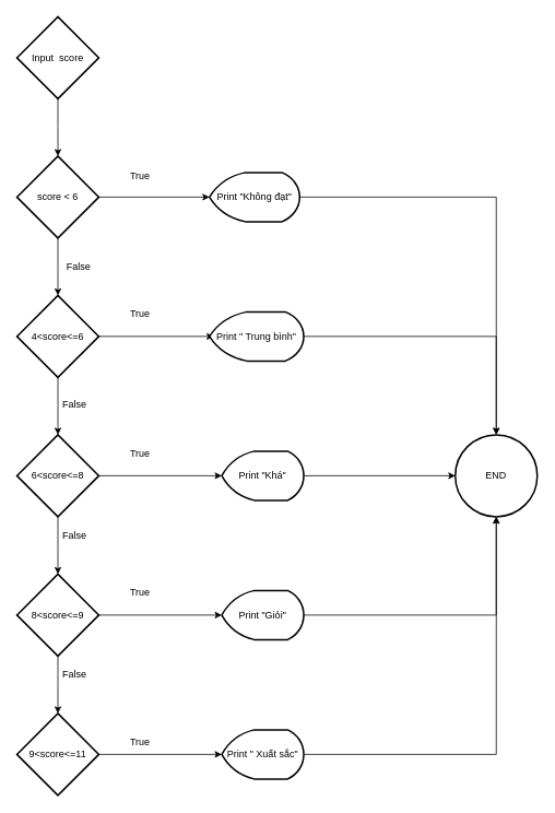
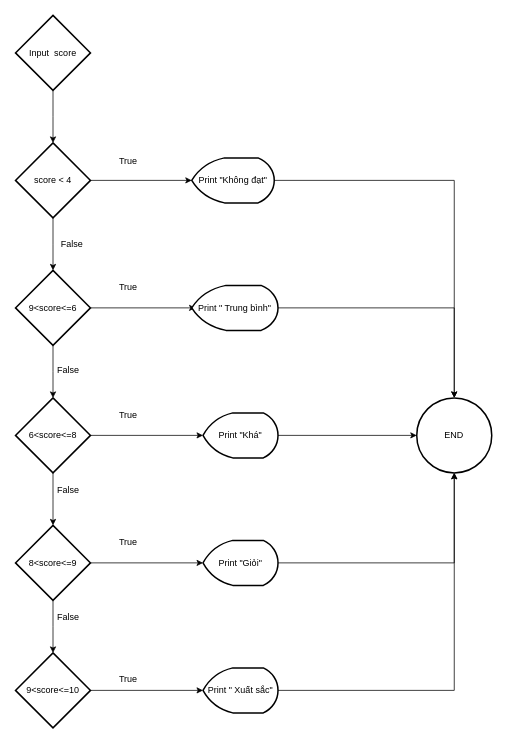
  <mxCell id="0" />
  <mxCell id="1" parent="0" />
  <mxCell id="2" style="edgeStyle=orthogonalEdgeStyle;rounded=0;orthogonalLoop=1;jettySize=auto;html=1;" edge="1" parent="1" source="3"><mxGeometry relative="1" as="geometry"><mxPoint x="70" y="190" as="targetPoint" /></mxGeometry></mxCell>
  <mxCell id="3" value="Input&amp;nbsp; score" style="rhombus;whiteSpace=wrap;html=1;absoluteArcSize=1;arcSize=14;strokeWidth=2;" vertex="1" parent="1"><mxGeometry x="20" y="20" width="100" height="100" as="geometry" /></mxCell>
  <mxCell id="4" style="edgeStyle=orthogonalEdgeStyle;rounded=0;orthogonalLoop=1;jettySize=auto;html=1;" edge="1" parent="1" source="5"><mxGeometry relative="1" as="geometry"><mxPoint x="70" y="360" as="targetPoint" /></mxGeometry></mxCell>
- <mxCell id="5" value="score &amp;lt; 6" style="strokeWidth=2;html=1;shape=mxgraph.flowchart.decision;whiteSpace=wrap;" vertex="1" parent="1"><mxGeometry x="20" y="190" width="100" height="100" as="geometry" /></mxCell>
+ <mxCell id="5" value="score &amp;lt; 4" style="strokeWidth=2;html=1;shape=mxgraph.flowchart.decision;whiteSpace=wrap;" vertex="1" parent="1"><mxGeometry x="20" y="190" width="100" height="100" as="geometry" /></mxCell>
  <mxCell id="6" value="True" style="text;html=1;align=center;verticalAlign=middle;resizable=0;points=[];autosize=1;strokeColor=none;fillColor=none;" vertex="1" parent="1"><mxGeometry x="145" y="200" width="50" height="30" as="geometry" /></mxCell>
  <mxCell id="7" style="edgeStyle=orthogonalEdgeStyle;rounded=0;orthogonalLoop=1;jettySize=auto;html=1;entryX=0.5;entryY=0;entryDx=0;entryDy=0;entryPerimeter=0;" edge="1" parent="1" source="8" target="35"><mxGeometry relative="1" as="geometry"><mxPoint x="620" y="520" as="targetPoint" /></mxGeometry></mxCell>
  <mxCell id="8" value="Print &quot;Không đạt&quot;" style="strokeWidth=2;html=1;shape=mxgraph.flowchart.display;whiteSpace=wrap;" vertex="1" parent="1"><mxGeometry x="255" y="210" width="110" height="60" as="geometry" /></mxCell>
  <mxCell id="9" value="False" style="text;html=1;align=center;verticalAlign=middle;resizable=0;points=[];autosize=1;strokeColor=none;fillColor=none;" vertex="1" parent="1"><mxGeometry x="70" y="310" width="50" height="30" as="geometry" /></mxCell>
  <mxCell id="10" style="edgeStyle=orthogonalEdgeStyle;rounded=0;orthogonalLoop=1;jettySize=auto;html=1;" edge="1" parent="1" source="12"><mxGeometry relative="1" as="geometry"><mxPoint x="260" y="410" as="targetPoint" /></mxGeometry></mxCell>
  <mxCell id="11" style="edgeStyle=orthogonalEdgeStyle;rounded=0;orthogonalLoop=1;jettySize=auto;html=1;" edge="1" parent="1" source="12"><mxGeometry relative="1" as="geometry"><mxPoint x="70" y="530" as="targetPoint" /></mxGeometry></mxCell>
- <mxCell id="12" value="4&amp;lt;score&amp;lt;=6" style="strokeWidth=2;html=1;shape=mxgraph.flowchart.decision;whiteSpace=wrap;" vertex="1" parent="1"><mxGeometry x="20" y="360" width="100" height="100" as="geometry" /></mxCell>
+ <mxCell id="12" value="9&amp;lt;score&amp;lt;=6" style="strokeWidth=2;html=1;shape=mxgraph.flowchart.decision;whiteSpace=wrap;" vertex="1" parent="1"><mxGeometry x="20" y="360" width="100" height="100" as="geometry" /></mxCell>
  <mxCell id="13" value="True" style="text;html=1;align=center;verticalAlign=middle;resizable=0;points=[];autosize=1;strokeColor=none;fillColor=none;" vertex="1" parent="1"><mxGeometry x="145" y="368" width="50" height="30" as="geometry" /></mxCell>
  <mxCell id="14" style="edgeStyle=orthogonalEdgeStyle;rounded=0;orthogonalLoop=1;jettySize=auto;html=1;entryX=0.5;entryY=0;entryDx=0;entryDy=0;entryPerimeter=0;" edge="1" parent="1" source="15" target="35"><mxGeometry relative="1" as="geometry"><mxPoint x="620" y="520" as="targetPoint" /></mxGeometry></mxCell>
  <mxCell id="15" value="Print &quot; Trung bình&quot;" style="strokeWidth=2;html=1;shape=mxgraph.flowchart.display;whiteSpace=wrap;" vertex="1" parent="1"><mxGeometry x="255" y="380" width="115" height="60" as="geometry" /></mxCell>
  <mxCell id="16" value="False" style="text;html=1;align=center;verticalAlign=middle;resizable=0;points=[];autosize=1;strokeColor=none;fillColor=none;" vertex="1" parent="1"><mxGeometry x="65" y="478" width="50" height="30" as="geometry" /></mxCell>
  <mxCell id="17" style="edgeStyle=orthogonalEdgeStyle;rounded=0;orthogonalLoop=1;jettySize=auto;html=1;" edge="1" parent="1" source="19" target="21"><mxGeometry relative="1" as="geometry"><mxPoint x="260" y="580" as="targetPoint" /></mxGeometry></mxCell>
  <mxCell id="18" style="edgeStyle=orthogonalEdgeStyle;rounded=0;orthogonalLoop=1;jettySize=auto;html=1;" edge="1" parent="1" source="19"><mxGeometry relative="1" as="geometry"><mxPoint x="70" y="700" as="targetPoint" /></mxGeometry></mxCell>
  <mxCell id="19" value="6&amp;lt;score&amp;lt;=8" style="strokeWidth=2;html=1;shape=mxgraph.flowchart.decision;whiteSpace=wrap;" vertex="1" parent="1"><mxGeometry x="20" y="530" width="100" height="100" as="geometry" /></mxCell>
  <mxCell id="20" style="edgeStyle=orthogonalEdgeStyle;rounded=0;orthogonalLoop=1;jettySize=auto;html=1;" edge="1" parent="1" source="21" target="35"><mxGeometry relative="1" as="geometry"><mxPoint x="560" y="580" as="targetPoint" /></mxGeometry></mxCell>
  <mxCell id="21" value="Print &quot;Khá&quot;" style="strokeWidth=2;html=1;shape=mxgraph.flowchart.display;whiteSpace=wrap;" vertex="1" parent="1"><mxGeometry x="270" y="550" width="100" height="60" as="geometry" /></mxCell>
  <mxCell id="22" value="True" style="text;html=1;align=center;verticalAlign=middle;resizable=0;points=[];autosize=1;strokeColor=none;fillColor=none;" vertex="1" parent="1"><mxGeometry x="145" y="538" width="50" height="30" as="geometry" /></mxCell>
  <mxCell id="23" style="edgeStyle=orthogonalEdgeStyle;rounded=0;orthogonalLoop=1;jettySize=auto;html=1;" edge="1" parent="1" source="25" target="27"><mxGeometry relative="1" as="geometry"><mxPoint x="270" y="750" as="targetPoint" /></mxGeometry></mxCell>
  <mxCell id="24" style="edgeStyle=orthogonalEdgeStyle;rounded=0;orthogonalLoop=1;jettySize=auto;html=1;" edge="1" parent="1" source="25"><mxGeometry relative="1" as="geometry"><mxPoint x="70" y="870" as="targetPoint" /></mxGeometry></mxCell>
  <mxCell id="25" value="8&amp;lt;score&amp;lt;=9" style="strokeWidth=2;html=1;shape=mxgraph.flowchart.decision;whiteSpace=wrap;" vertex="1" parent="1"><mxGeometry x="20" y="700" width="100" height="100" as="geometry" /></mxCell>
  <mxCell id="26" value="False" style="text;html=1;align=center;verticalAlign=middle;resizable=0;points=[];autosize=1;strokeColor=none;fillColor=none;" vertex="1" parent="1"><mxGeometry x="65" y="638" width="50" height="30" as="geometry" /></mxCell>
  <mxCell id="27" value="Print &quot;Giỏi&quot;" style="strokeWidth=2;html=1;shape=mxgraph.flowchart.display;whiteSpace=wrap;" vertex="1" parent="1"><mxGeometry x="270" y="720" width="100" height="60" as="geometry" /></mxCell>
  <mxCell id="28" style="edgeStyle=orthogonalEdgeStyle;rounded=0;orthogonalLoop=1;jettySize=auto;html=1;entryX=0;entryY=0.5;entryDx=0;entryDy=0;entryPerimeter=0;" edge="1" parent="1" source="5" target="8"><mxGeometry relative="1" as="geometry" /></mxCell>
  <mxCell id="29" value="True" style="text;html=1;align=center;verticalAlign=middle;resizable=0;points=[];autosize=1;strokeColor=none;fillColor=none;" vertex="1" parent="1"><mxGeometry x="145" y="708" width="50" height="30" as="geometry" /></mxCell>
  <mxCell id="30" style="edgeStyle=orthogonalEdgeStyle;rounded=0;orthogonalLoop=1;jettySize=auto;html=1;" edge="1" parent="1" source="31" target="32"><mxGeometry relative="1" as="geometry"><mxPoint x="270" y="920" as="targetPoint" /></mxGeometry></mxCell>
- <mxCell id="31" value="9&amp;lt;score&amp;lt;=11" style="strokeWidth=2;html=1;shape=mxgraph.flowchart.decision;whiteSpace=wrap;" vertex="1" parent="1"><mxGeometry x="20" y="870" width="100" height="100" as="geometry" /></mxCell>
+ <mxCell id="31" value="9&amp;lt;score&amp;lt;=10" style="strokeWidth=2;html=1;shape=mxgraph.flowchart.decision;whiteSpace=wrap;" vertex="1" parent="1"><mxGeometry x="20" y="870" width="100" height="100" as="geometry" /></mxCell>
  <mxCell id="32" value="Print &quot; Xuất sắc&quot;" style="strokeWidth=2;html=1;shape=mxgraph.flowchart.display;whiteSpace=wrap;" vertex="1" parent="1"><mxGeometry x="270" y="890" width="100" height="60" as="geometry" /></mxCell>
  <mxCell id="33" value="True" style="text;html=1;align=center;verticalAlign=middle;resizable=0;points=[];autosize=1;strokeColor=none;fillColor=none;" vertex="1" parent="1"><mxGeometry x="145" y="890" width="50" height="30" as="geometry" /></mxCell>
  <mxCell id="34" value="False" style="text;html=1;align=center;verticalAlign=middle;resizable=0;points=[];autosize=1;strokeColor=none;fillColor=none;" vertex="1" parent="1"><mxGeometry x="65" y="808" width="50" height="30" as="geometry" /></mxCell>
  <mxCell id="35" value="END" style="strokeWidth=2;html=1;shape=mxgraph.flowchart.start_2;whiteSpace=wrap;" vertex="1" parent="1"><mxGeometry x="555" y="530" width="100" height="100" as="geometry" /></mxCell>
  <mxCell id="36" style="edgeStyle=orthogonalEdgeStyle;rounded=0;orthogonalLoop=1;jettySize=auto;html=1;entryX=0.5;entryY=1;entryDx=0;entryDy=0;entryPerimeter=0;" edge="1" parent="1" source="27" target="35"><mxGeometry relative="1" as="geometry" /></mxCell>
  <mxCell id="37" style="edgeStyle=orthogonalEdgeStyle;rounded=0;orthogonalLoop=1;jettySize=auto;html=1;entryX=0.5;entryY=1;entryDx=0;entryDy=0;entryPerimeter=0;" edge="1" parent="1" source="32" target="35"><mxGeometry relative="1" as="geometry" /></mxCell>
